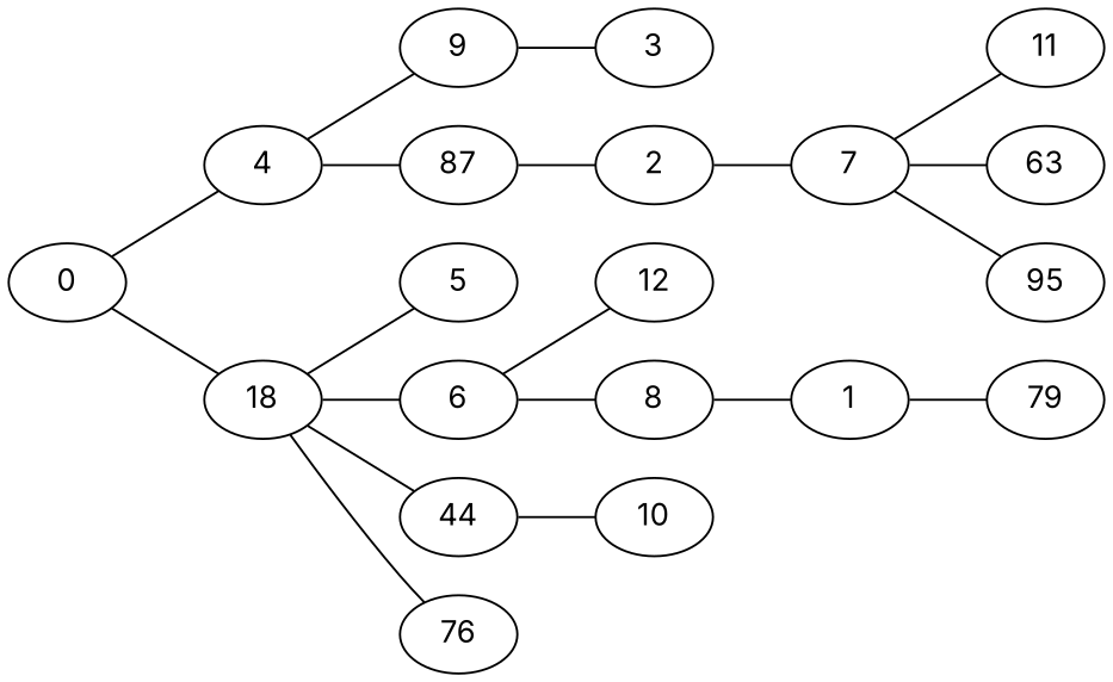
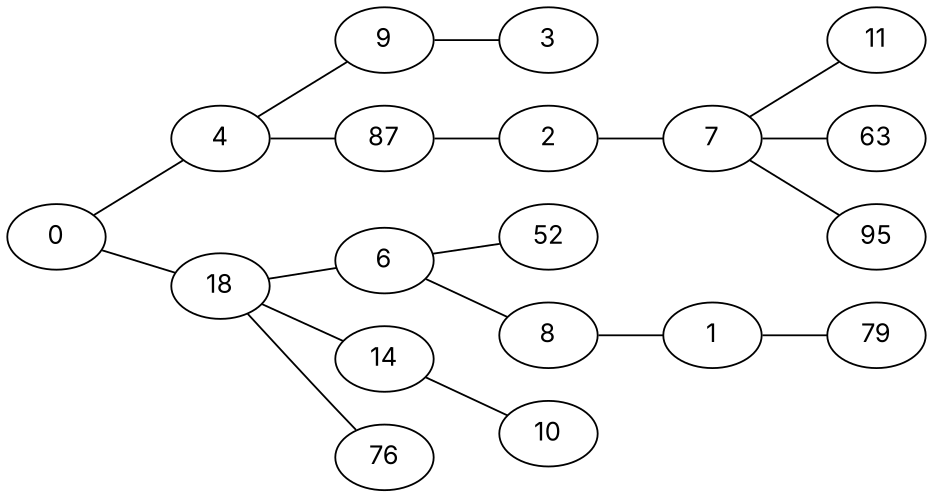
  strict graph {
    fontname=Inter
    rankdir=LR
    node [fontname=Inter]
    edge [fontname=Inter]
    0
    4
    18
    9
    n5 [label=87]
-   5
    6
-   14 [label=44]
+   14
    n9 [label=76]
    3
    2
-   12
+   12 [label=52]
    8
    10
    7
    1
    n17 [label=79]
    11
    n19 [label=63]
    n20 [label=95]
    0 -- 4
    0 -- 18
    4 -- 9
    4 -- n5
-   18 -- 5
    18 -- 6
    18 -- 14
    18 -- n9
    9 -- 3
    n5 -- 2
    6 -- 12
    6 -- 8
    14 -- 10
    2 -- 7
    8 -- 1
    7 -- 11
    7 -- n19
    7 -- n20
    1 -- n17
  }
